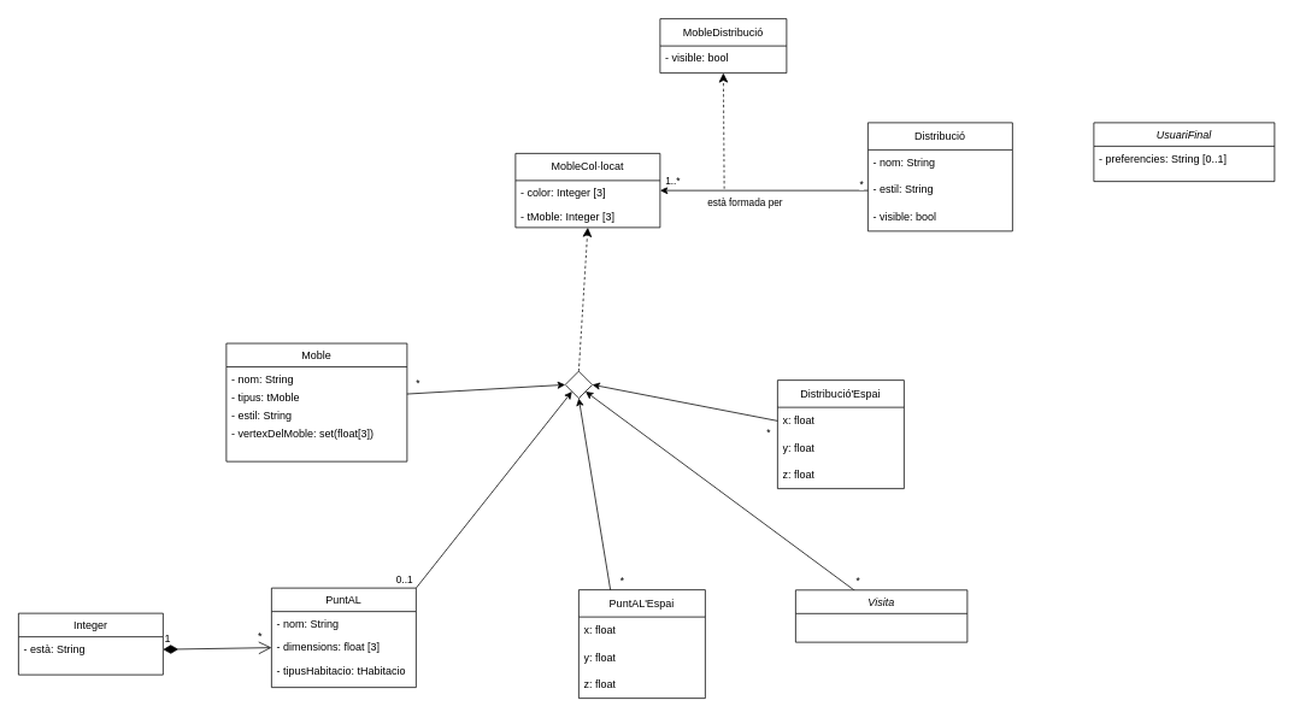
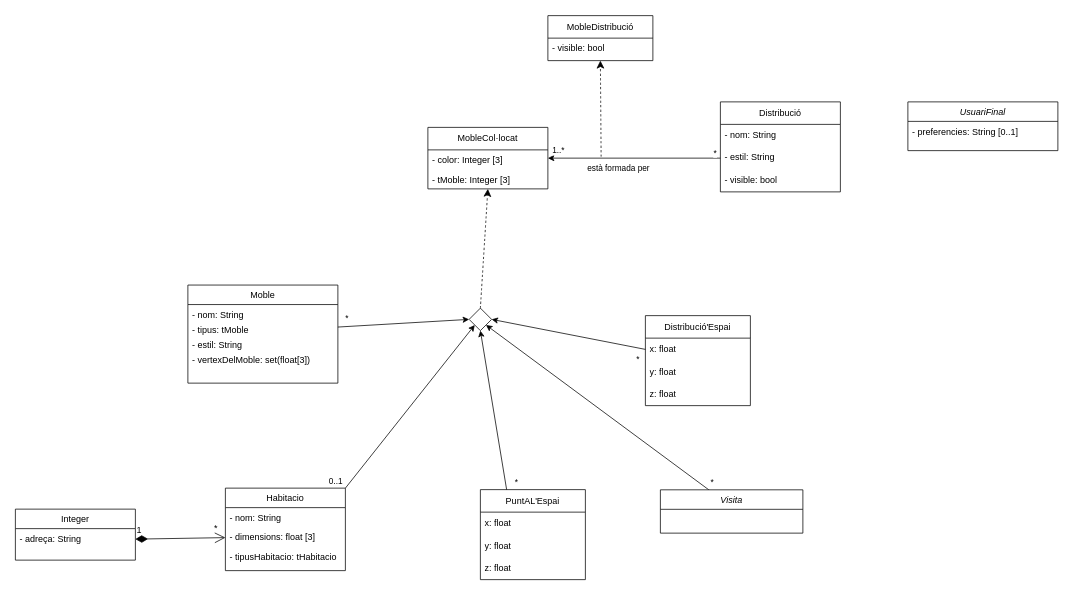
  <mxCell id="0" />
  <mxCell id="1" parent="0" />
  <mxCell id="2" style="rounded=0;orthogonalLoop=1;jettySize=auto;html=1;exitX=1;exitY=0;exitDx=0;exitDy=0;entryX=0;entryY=1;entryDx=0;entryDy=0;" edge="1" parent="1" source="4" target="16"><mxGeometry relative="1" as="geometry" /></mxCell>
  <mxCell id="3" value="0..1" style="edgeLabel;html=1;align=center;verticalAlign=middle;resizable=0;points=[];" connectable="0" vertex="1" parent="2"><mxGeometry x="-0.885" y="2" relative="1" as="geometry"><mxPoint x="-22" y="4" as="offset" /></mxGeometry></mxCell>
- <mxCell id="4" value="PuntAL" style="swimlane;fontStyle=0;align=center;verticalAlign=top;childLayout=stackLayout;horizontal=1;startSize=26;horizontalStack=0;resizeParent=1;resizeLast=0;collapsible=1;marginBottom=0;rounded=0;shadow=0;strokeWidth=1;" vertex="1" parent="1"><mxGeometry x="300" y="650" width="160" height="110" as="geometry"><mxRectangle x="230" y="140" width="160" height="26" as="alternateBounds" /></mxGeometry></mxCell>
+ <mxCell id="4" value="Habitacio" style="swimlane;fontStyle=0;align=center;verticalAlign=top;childLayout=stackLayout;horizontal=1;startSize=26;horizontalStack=0;resizeParent=1;resizeLast=0;collapsible=1;marginBottom=0;rounded=0;shadow=0;strokeWidth=1;" vertex="1" parent="1"><mxGeometry x="300" y="650" width="160" height="110" as="geometry"><mxRectangle x="230" y="140" width="160" height="26" as="alternateBounds" /></mxGeometry></mxCell>
  <mxCell id="5" value="- nom: String&#10;" style="text;align=left;verticalAlign=top;spacingLeft=4;spacingRight=4;overflow=hidden;rotatable=0;points=[[0,0.5],[1,0.5]];portConstraint=eastwest;rounded=0;shadow=0;html=0;" vertex="1" parent="4"><mxGeometry y="26" width="160" height="26" as="geometry" /></mxCell>
  <mxCell id="6" value="- dimensions: float [3]" style="text;align=left;verticalAlign=top;spacingLeft=4;spacingRight=4;overflow=hidden;rotatable=0;points=[[0,0.5],[1,0.5]];portConstraint=eastwest;rounded=0;shadow=0;html=0;" vertex="1" parent="4"><mxGeometry y="52" width="160" height="26" as="geometry" /></mxCell>
  <mxCell id="7" value="- tipusHabitacio: tHabitacio" style="text;align=left;verticalAlign=top;spacingLeft=4;spacingRight=4;overflow=hidden;rotatable=0;points=[[0,0.5],[1,0.5]];portConstraint=eastwest;rounded=0;shadow=0;html=0;" vertex="1" parent="4"><mxGeometry y="78" width="160" height="26" as="geometry" /></mxCell>
  <mxCell id="8" value="Integer" style="swimlane;fontStyle=0;align=center;verticalAlign=top;childLayout=stackLayout;horizontal=1;startSize=26;horizontalStack=0;resizeParent=1;resizeLast=0;collapsible=1;marginBottom=0;rounded=0;shadow=0;strokeWidth=1;" vertex="1" parent="1"><mxGeometry x="20" y="678" width="160" height="68" as="geometry"><mxRectangle x="230" y="140" width="160" height="26" as="alternateBounds" /></mxGeometry></mxCell>
- <mxCell id="9" value="- està: String" style="text;align=left;verticalAlign=top;spacingLeft=4;spacingRight=4;overflow=hidden;rotatable=0;points=[[0,0.5],[1,0.5]];portConstraint=eastwest;rounded=0;shadow=0;html=0;" vertex="1" parent="8"><mxGeometry y="26" width="160" height="26" as="geometry" /></mxCell>
+ <mxCell id="9" value="- adreça: String" style="text;align=left;verticalAlign=top;spacingLeft=4;spacingRight=4;overflow=hidden;rotatable=0;points=[[0,0.5],[1,0.5]];portConstraint=eastwest;rounded=0;shadow=0;html=0;" vertex="1" parent="8"><mxGeometry y="26" width="160" height="26" as="geometry" /></mxCell>
  <mxCell id="10" value="1" style="endArrow=open;html=1;endSize=12;startArrow=diamondThin;startSize=14;startFill=1;align=left;verticalAlign=bottom;rounded=0;fontSize=12;exitX=1;exitY=0.5;exitDx=0;exitDy=0;entryX=0;entryY=0.5;entryDx=0;entryDy=0;" edge="1" parent="1"><mxGeometry x="-1" y="3" relative="1" as="geometry"><mxPoint x="180" y="718" as="sourcePoint" /><mxPoint x="300" y="716" as="targetPoint" /></mxGeometry></mxCell>
  <mxCell id="11" style="rounded=0;orthogonalLoop=1;jettySize=auto;html=1;exitX=1;exitY=0.5;exitDx=0;exitDy=0;entryX=0;entryY=0.5;entryDx=0;entryDy=0;" edge="1" parent="1" source="25" target="16"><mxGeometry relative="1" as="geometry" /></mxCell>
  <mxCell id="12" value="*" style="edgeLabel;html=1;align=center;verticalAlign=middle;resizable=0;points=[];" connectable="0" vertex="1" parent="11"><mxGeometry x="-0.831" relative="1" as="geometry"><mxPoint x="-3" y="-11" as="offset" /></mxGeometry></mxCell>
  <mxCell id="13" style="rounded=0;orthogonalLoop=1;jettySize=auto;html=1;entryX=1;entryY=1;entryDx=0;entryDy=0;exitX=0.35;exitY=0.025;exitDx=0;exitDy=0;exitPerimeter=0;" edge="1" parent="1" source="51" target="16"><mxGeometry relative="1" as="geometry"><mxPoint x="680" y="390" as="targetPoint" /><mxPoint x="1000" y="710" as="sourcePoint" /></mxGeometry></mxCell>
  <mxCell id="14" value="*" style="edgeLabel;html=1;align=center;verticalAlign=middle;resizable=0;points=[];" connectable="0" vertex="1" parent="13"><mxGeometry x="-0.938" y="-2" relative="1" as="geometry"><mxPoint x="16" y="12" as="offset" /></mxGeometry></mxCell>
  <mxCell id="15" value="*" style="edgeLabel;html=1;align=center;verticalAlign=middle;resizable=0;points=[];" connectable="0" vertex="1" parent="13"><mxGeometry x="-0.893" relative="1" as="geometry"><mxPoint x="18" as="offset" /></mxGeometry></mxCell>
  <mxCell id="16" value="" style="rhombus;whiteSpace=wrap;html=1;verticalAlign=top;fontStyle=2;startSize=26;rounded=0;shadow=0;strokeWidth=1;" vertex="1" parent="1"><mxGeometry x="625" y="410" width="30" height="30" as="geometry" /></mxCell>
  <mxCell id="17" style="edgeStyle=none;curved=1;rounded=0;orthogonalLoop=1;jettySize=auto;html=1;exitX=0.5;exitY=0;exitDx=0;exitDy=0;fontSize=12;startSize=8;endSize=8;dashed=1;entryX=0.5;entryY=1;entryDx=0;entryDy=0;" edge="1" parent="1" source="16" target="45"><mxGeometry relative="1" as="geometry"><mxPoint x="680" y="602" as="sourcePoint" /><mxPoint x="620.04" y="270.664" as="targetPoint" /></mxGeometry></mxCell>
  <mxCell id="18" value="Distribució" style="swimlane;fontStyle=0;childLayout=stackLayout;horizontal=1;startSize=30;horizontalStack=0;resizeParent=1;resizeParentMax=0;resizeLast=0;collapsible=1;marginBottom=0;whiteSpace=wrap;html=1;" vertex="1" parent="1"><mxGeometry x="960" y="135" width="160" height="120" as="geometry" /></mxCell>
  <mxCell id="19" value="- nom: String" style="text;align=left;verticalAlign=top;spacingLeft=4;spacingRight=4;overflow=hidden;rotatable=0;points=[[0,0.5],[1,0.5]];portConstraint=eastwest;rounded=0;shadow=0;html=0;" vertex="1" parent="18"><mxGeometry y="30" width="160" height="30" as="geometry" /></mxCell>
  <mxCell id="20" value="- estil: String" style="text;align=left;verticalAlign=top;spacingLeft=4;spacingRight=4;overflow=hidden;rotatable=0;points=[[0,0.5],[1,0.5]];portConstraint=eastwest;rounded=0;shadow=0;html=0;" vertex="1" parent="18"><mxGeometry y="60" width="160" height="30" as="geometry" /></mxCell>
  <mxCell id="21" value="- visible: bool" style="text;align=left;verticalAlign=top;spacingLeft=4;spacingRight=4;overflow=hidden;rotatable=0;points=[[0,0.5],[1,0.5]];portConstraint=eastwest;rounded=0;shadow=0;html=0;" vertex="1" parent="18"><mxGeometry y="90" width="160" height="30" as="geometry" /></mxCell>
  <mxCell id="22" value="" style="group" connectable="0" vertex="1" parent="1"><mxGeometry x="250" y="360" width="200" height="170" as="geometry" /></mxCell>
  <mxCell id="23" value="Moble" style="swimlane;fontStyle=0;align=center;verticalAlign=top;childLayout=stackLayout;horizontal=1;startSize=26;horizontalStack=0;resizeParent=1;resizeLast=0;collapsible=1;marginBottom=0;rounded=0;shadow=0;strokeWidth=1;" vertex="1" parent="22"><mxGeometry y="19.23" width="200" height="130.77" as="geometry"><mxRectangle x="320" y="590" width="160" height="26" as="alternateBounds" /></mxGeometry></mxCell>
  <mxCell id="24" value="- nom: String&#10;" style="text;align=left;verticalAlign=top;spacingLeft=4;spacingRight=4;overflow=hidden;rotatable=0;points=[[0,0.5],[1,0.5]];portConstraint=eastwest;rounded=0;shadow=0;html=0;" vertex="1" parent="23"><mxGeometry y="26" width="200" height="20" as="geometry" /></mxCell>
  <mxCell id="25" value="- tipus: tMoble" style="text;align=left;verticalAlign=top;spacingLeft=4;spacingRight=4;overflow=hidden;rotatable=0;points=[[0,0.5],[1,0.5]];portConstraint=eastwest;rounded=0;shadow=0;html=0;" vertex="1" parent="23"><mxGeometry y="46" width="200" height="20" as="geometry" /></mxCell>
  <mxCell id="26" value="- estil: String" style="text;align=left;verticalAlign=top;spacingLeft=4;spacingRight=4;overflow=hidden;rotatable=0;points=[[0,0.5],[1,0.5]];portConstraint=eastwest;rounded=0;shadow=0;html=0;" vertex="1" parent="23"><mxGeometry y="66" width="200" height="20" as="geometry" /></mxCell>
  <mxCell id="27" value="- vertexDelMoble: set(float[3])" style="text;align=left;verticalAlign=top;spacingLeft=4;spacingRight=4;overflow=hidden;rotatable=0;points=[[0,0.5],[1,0.5]];portConstraint=eastwest;rounded=0;shadow=0;html=0;" vertex="1" parent="23"><mxGeometry y="86" width="200" height="20" as="geometry" /></mxCell>
  <mxCell id="28" value="*" style="text;html=1;align=center;verticalAlign=middle;resizable=0;points=[];autosize=1;strokeColor=none;fillColor=none;" vertex="1" parent="1"><mxGeometry x="272" y="689" width="30" height="30" as="geometry" /></mxCell>
  <mxCell id="29" style="rounded=0;orthogonalLoop=1;jettySize=auto;html=1;exitX=0;exitY=0.5;exitDx=0;exitDy=0;entryX=1;entryY=0.5;entryDx=0;entryDy=0;" edge="1" parent="1" source="20" target="45"><mxGeometry relative="1" as="geometry"><mxPoint x="741" y="210" as="targetPoint" /></mxGeometry></mxCell>
  <mxCell id="30" value="*" style="edgeLabel;html=1;align=center;verticalAlign=middle;resizable=0;points=[];" connectable="0" vertex="1" parent="29"><mxGeometry x="-0.816" y="-1" relative="1" as="geometry"><mxPoint x="13" y="-7" as="offset" /></mxGeometry></mxCell>
  <mxCell id="31" value="1..*" style="edgeLabel;html=1;align=center;verticalAlign=middle;resizable=0;points=[];" connectable="0" vertex="1" parent="29"><mxGeometry x="0.883" y="2" relative="1" as="geometry"><mxPoint y="-13" as="offset" /></mxGeometry></mxCell>
  <mxCell id="32" value="està formada per" style="edgeLabel;html=1;align=center;verticalAlign=middle;resizable=0;points=[];" connectable="0" vertex="1" parent="29"><mxGeometry x="-0.041" y="3" relative="1" as="geometry"><mxPoint x="-27" y="10" as="offset" /></mxGeometry></mxCell>
  <mxCell id="33" value="Distribució'Espai" style="swimlane;fontStyle=0;childLayout=stackLayout;horizontal=1;startSize=30;horizontalStack=0;resizeParent=1;resizeParentMax=0;resizeLast=0;collapsible=1;marginBottom=0;whiteSpace=wrap;html=1;" vertex="1" parent="1"><mxGeometry x="860" y="420" width="140" height="120" as="geometry" /></mxCell>
  <mxCell id="34" value="x: float" style="text;strokeColor=none;fillColor=none;align=left;verticalAlign=middle;spacingLeft=4;spacingRight=4;overflow=hidden;points=[[0,0.5],[1,0.5]];portConstraint=eastwest;rotatable=0;whiteSpace=wrap;html=1;" vertex="1" parent="33"><mxGeometry y="30" width="140" height="30" as="geometry" /></mxCell>
  <mxCell id="35" value="y: float" style="text;strokeColor=none;fillColor=none;align=left;verticalAlign=middle;spacingLeft=4;spacingRight=4;overflow=hidden;points=[[0,0.5],[1,0.5]];portConstraint=eastwest;rotatable=0;whiteSpace=wrap;html=1;" vertex="1" parent="33"><mxGeometry y="60" width="140" height="30" as="geometry" /></mxCell>
  <mxCell id="36" value="z: float" style="text;strokeColor=none;fillColor=none;align=left;verticalAlign=middle;spacingLeft=4;spacingRight=4;overflow=hidden;points=[[0,0.5],[1,0.5]];portConstraint=eastwest;rotatable=0;whiteSpace=wrap;html=1;" vertex="1" parent="33"><mxGeometry y="90" width="140" height="30" as="geometry" /></mxCell>
  <mxCell id="37" value="PuntAL'Espai" style="swimlane;fontStyle=0;childLayout=stackLayout;horizontal=1;startSize=30;horizontalStack=0;resizeParent=1;resizeParentMax=0;resizeLast=0;collapsible=1;marginBottom=0;whiteSpace=wrap;html=1;" vertex="1" parent="1"><mxGeometry x="640" y="652" width="140" height="120" as="geometry" /></mxCell>
  <mxCell id="38" value="x: float" style="text;strokeColor=none;fillColor=none;align=left;verticalAlign=middle;spacingLeft=4;spacingRight=4;overflow=hidden;points=[[0,0.5],[1,0.5]];portConstraint=eastwest;rotatable=0;whiteSpace=wrap;html=1;" vertex="1" parent="37"><mxGeometry y="30" width="140" height="30" as="geometry" /></mxCell>
  <mxCell id="39" value="y: float" style="text;strokeColor=none;fillColor=none;align=left;verticalAlign=middle;spacingLeft=4;spacingRight=4;overflow=hidden;points=[[0,0.5],[1,0.5]];portConstraint=eastwest;rotatable=0;whiteSpace=wrap;html=1;" vertex="1" parent="37"><mxGeometry y="60" width="140" height="30" as="geometry" /></mxCell>
  <mxCell id="40" value="z: float" style="text;strokeColor=none;fillColor=none;align=left;verticalAlign=middle;spacingLeft=4;spacingRight=4;overflow=hidden;points=[[0,0.5],[1,0.5]];portConstraint=eastwest;rotatable=0;whiteSpace=wrap;html=1;" vertex="1" parent="37"><mxGeometry y="90" width="140" height="30" as="geometry" /></mxCell>
  <mxCell id="41" style="rounded=0;orthogonalLoop=1;jettySize=auto;html=1;exitX=0;exitY=0.5;exitDx=0;exitDy=0;entryX=1;entryY=0.5;entryDx=0;entryDy=0;" edge="1" parent="1" source="34" target="16"><mxGeometry relative="1" as="geometry"><mxPoint x="690" y="358" as="targetPoint" /></mxGeometry></mxCell>
  <mxCell id="42" value="*" style="edgeLabel;html=1;align=center;verticalAlign=middle;resizable=0;points=[];" connectable="0" vertex="1" parent="41"><mxGeometry x="-0.762" y="2" relative="1" as="geometry"><mxPoint x="14" y="15" as="offset" /></mxGeometry></mxCell>
  <mxCell id="43" style="rounded=0;orthogonalLoop=1;jettySize=auto;html=1;entryX=0.5;entryY=1;entryDx=0;entryDy=0;exitX=0.25;exitY=0;exitDx=0;exitDy=0;" edge="1" parent="1" source="37" target="16"><mxGeometry relative="1" as="geometry"><mxPoint x="640" y="640" as="targetPoint" /><mxPoint x="694" y="660" as="sourcePoint" /></mxGeometry></mxCell>
  <mxCell id="44" value="*" style="edgeLabel;html=1;align=center;verticalAlign=middle;resizable=0;points=[];" connectable="0" vertex="1" parent="43"><mxGeometry x="-0.729" y="3" relative="1" as="geometry"><mxPoint x="20" y="18" as="offset" /></mxGeometry></mxCell>
  <mxCell id="45" value="MobleCol·locat" style="swimlane;fontStyle=0;childLayout=stackLayout;horizontal=1;startSize=30;horizontalStack=0;resizeParent=1;resizeParentMax=0;resizeLast=0;collapsible=1;marginBottom=0;whiteSpace=wrap;html=1;" vertex="1" parent="1"><mxGeometry x="570" y="169" width="160" height="82" as="geometry" /></mxCell>
  <mxCell id="46" value="- color: Integer [3]&#10;" style="text;align=left;verticalAlign=top;spacingLeft=4;spacingRight=4;overflow=hidden;rotatable=0;points=[[0,0.5],[1,0.5]];portConstraint=eastwest;rounded=0;shadow=0;html=0;" vertex="1" parent="45"><mxGeometry y="30" width="160" height="26" as="geometry" /></mxCell>
  <mxCell id="47" value="- tMoble: Integer [3]" style="text;align=left;verticalAlign=top;spacingLeft=4;spacingRight=4;overflow=hidden;rotatable=0;points=[[0,0.5],[1,0.5]];portConstraint=eastwest;rounded=0;shadow=0;html=0;" vertex="1" parent="45"><mxGeometry y="56" width="160" height="26" as="geometry" /></mxCell>
  <mxCell id="48" style="edgeStyle=none;curved=1;rounded=0;orthogonalLoop=1;jettySize=auto;html=1;fontSize=12;startSize=8;endSize=8;dashed=1;entryX=0.5;entryY=1;entryDx=0;entryDy=0;" edge="1" parent="1" target="49"><mxGeometry relative="1" as="geometry"><mxPoint x="801" y="208" as="sourcePoint" /><mxPoint x="801" y="65" as="targetPoint" /></mxGeometry></mxCell>
  <mxCell id="49" value="MobleDistribució" style="swimlane;fontStyle=0;childLayout=stackLayout;horizontal=1;startSize=30;horizontalStack=0;resizeParent=1;resizeParentMax=0;resizeLast=0;collapsible=1;marginBottom=0;whiteSpace=wrap;html=1;" vertex="1" parent="1"><mxGeometry x="730" y="20" width="140" height="60" as="geometry" /></mxCell>
  <mxCell id="50" value="- visible: bool" style="text;align=left;verticalAlign=top;spacingLeft=4;spacingRight=4;overflow=hidden;rotatable=0;points=[[0,0.5],[1,0.5]];portConstraint=eastwest;rounded=0;shadow=0;html=0;" vertex="1" parent="49"><mxGeometry y="30" width="140" height="30" as="geometry" /></mxCell>
  <mxCell id="51" value="Visita" style="swimlane;fontStyle=2;align=center;verticalAlign=top;childLayout=stackLayout;horizontal=1;startSize=26;horizontalStack=0;resizeParent=1;resizeLast=0;collapsible=1;marginBottom=0;rounded=0;shadow=0;strokeWidth=1;" vertex="1" parent="1"><mxGeometry x="880" y="652.26" width="190" height="57.74" as="geometry"><mxRectangle x="230" y="140" width="160" height="26" as="alternateBounds" /></mxGeometry></mxCell>
  <mxCell id="52" value="UsuariFinal" style="swimlane;fontStyle=2;align=center;verticalAlign=top;childLayout=stackLayout;horizontal=1;startSize=26;horizontalStack=0;resizeParent=1;resizeLast=0;collapsible=1;marginBottom=0;rounded=0;shadow=0;strokeWidth=1;" vertex="1" parent="1"><mxGeometry x="1210" y="135" width="200" height="65" as="geometry"><mxRectangle x="230" y="140" width="160" height="26" as="alternateBounds" /></mxGeometry></mxCell>
  <mxCell id="53" value="- preferencies: String [0..1]" style="text;align=left;verticalAlign=top;spacingLeft=4;spacingRight=4;overflow=hidden;rotatable=0;points=[[0,0.5],[1,0.5]];portConstraint=eastwest;rounded=0;shadow=0;html=0;" vertex="1" parent="52"><mxGeometry y="26" width="200" height="26" as="geometry" /></mxCell>
